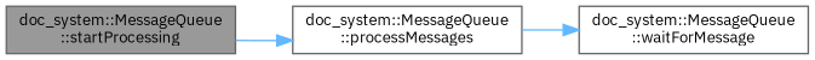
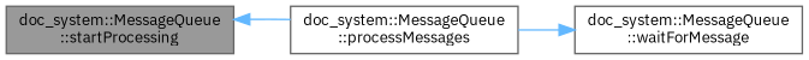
  digraph {
    fontname="IBM Plex Sans"
    rankdir=LR
    node [color=grey40 fillcolor=white fontname="IBM Plex Sans" fontsize=10 shape=box style=filled]
    edge [color=steelblue1 fontname="IBM Plex Sans" fontsize=10 labelfontname=Helvetica labelfontsize=10 style=solid]
    n1 [color=gray40 fillcolor=grey60 fontcolor=black height=0.2 label="doc_system::MessageQueue\l::startProcessing" width=0.4]
    n2 [height=0.2 label="doc_system::MessageQueue\l::processMessages" width=0.4]
    n3 [height=0.2 label="doc_system::MessageQueue\l::waitForMessage" width=0.4]
-   n1 -> n2
+   n2 -> n1
    n2 -> n3
  }
